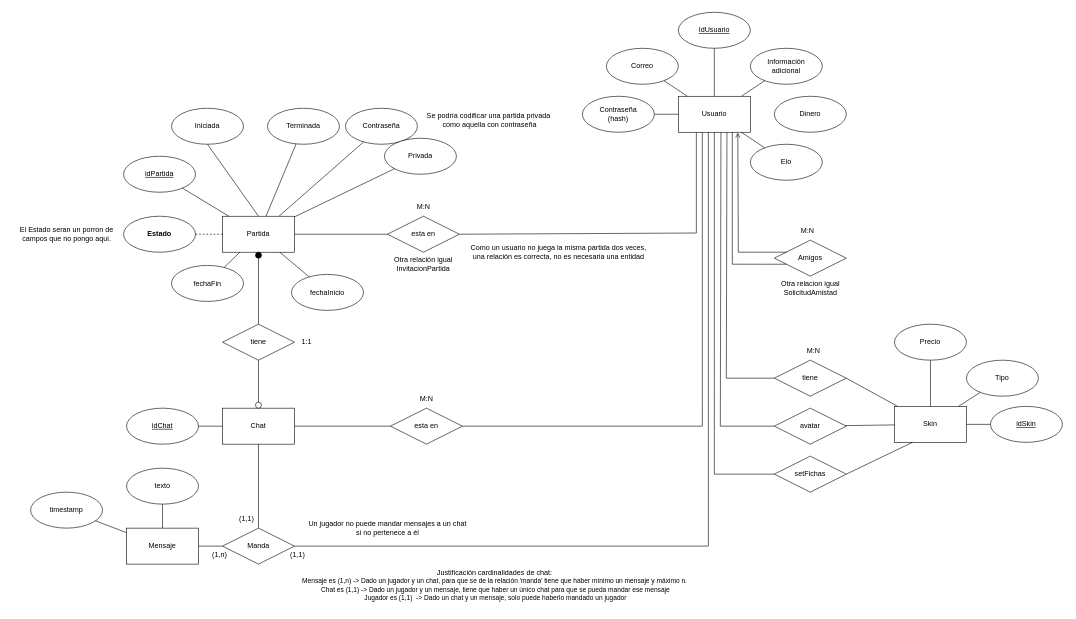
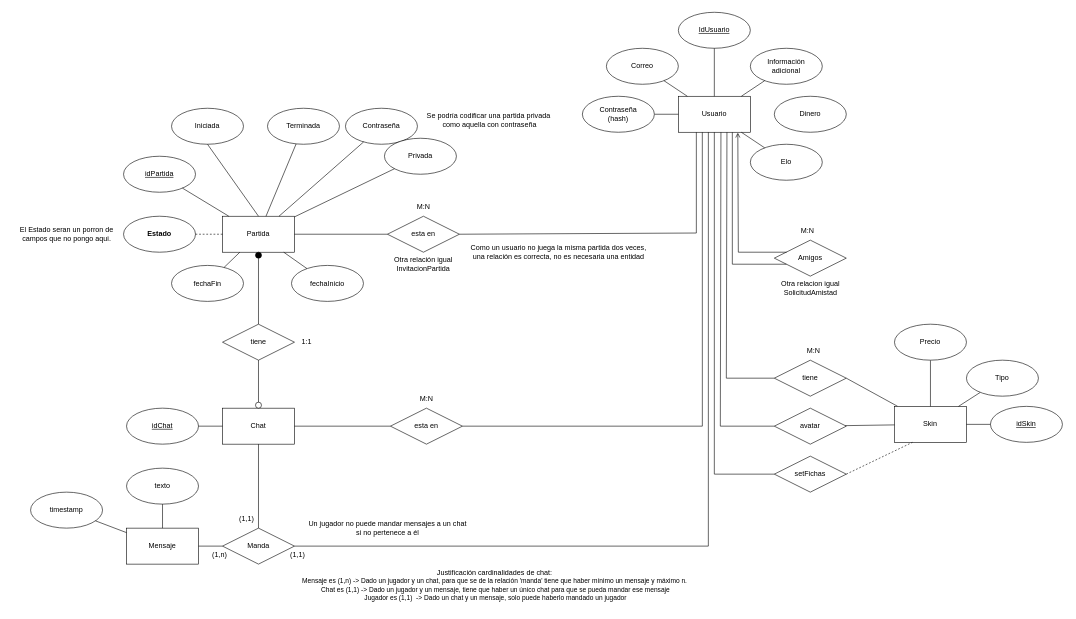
  <mxCell id="0" />
  <mxCell id="1" parent="0" />
  <mxCell id="2" value="Usuario" style="rounded=0;whiteSpace=wrap;html=1;" parent="1" vertex="1"><mxGeometry x="1130" y="160" width="120" height="60" as="geometry" /></mxCell>
  <mxCell id="3" value="" style="endArrow=none;html=1;rounded=0;entryX=0;entryY=0.5;entryDx=0;entryDy=0;exitX=1;exitY=0.5;exitDx=0;exitDy=0;" parent="1" target="2" edge="1" source="72"><mxGeometry width="50" height="50" relative="1" as="geometry"><mxPoint x="1035" y="200" as="sourcePoint" /><mxPoint x="915" y="210" as="targetPoint" /></mxGeometry></mxCell>
  <mxCell id="4" value="Correo" style="ellipse;whiteSpace=wrap;html=1;" parent="1" vertex="1"><mxGeometry x="1010" y="80" width="120" height="60" as="geometry" /></mxCell>
  <mxCell id="5" value="&lt;u&gt;IdUsuario&lt;/u&gt;" style="ellipse;whiteSpace=wrap;html=1;" parent="1" vertex="1"><mxGeometry x="1130" y="20" width="120" height="60" as="geometry" /></mxCell>
  <mxCell id="6" value="Información&lt;br&gt;adicional" style="ellipse;whiteSpace=wrap;html=1;" parent="1" vertex="1"><mxGeometry x="1250" y="80" width="120" height="60" as="geometry" /></mxCell>
  <mxCell id="7" value="" style="endArrow=none;html=1;rounded=0;" parent="1" source="2" target="6" edge="1"><mxGeometry width="50" height="50" relative="1" as="geometry"><mxPoint x="1210" y="170" as="sourcePoint" /><mxPoint x="1260" y="120" as="targetPoint" /></mxGeometry></mxCell>
  <mxCell id="8" value="" style="endArrow=none;html=1;rounded=0;entryX=0.5;entryY=1;entryDx=0;entryDy=0;exitX=0.5;exitY=0;exitDx=0;exitDy=0;" parent="1" source="2" target="5" edge="1"><mxGeometry width="50" height="50" relative="1" as="geometry"><mxPoint x="1130" y="349" as="sourcePoint" /><mxPoint x="1236" y="280" as="targetPoint" /></mxGeometry></mxCell>
  <mxCell id="9" value="" style="endArrow=none;html=1;rounded=0;" parent="1" source="2" target="4" edge="1"><mxGeometry width="50" height="50" relative="1" as="geometry"><mxPoint x="1200" y="180" as="sourcePoint" /><mxPoint x="1200" y="120" as="targetPoint" /></mxGeometry></mxCell>
  <mxCell id="10" value="Dinero" style="ellipse;whiteSpace=wrap;html=1;" parent="1" vertex="1"><mxGeometry x="1290" y="160" width="120" height="60" as="geometry" /></mxCell>
  <mxCell id="11" value="" style="endArrow=none;html=1;rounded=0;" parent="1" edge="1" target="48"><mxGeometry width="50" height="50" relative="1" as="geometry"><mxPoint x="1211" y="220" as="sourcePoint" /><mxPoint x="1331.12" y="588.86" as="targetPoint" /><Array as="points"><mxPoint x="1210" y="630" /></Array></mxGeometry></mxCell>
  <mxCell id="12" value="esta en" style="rhombus;whiteSpace=wrap;html=1;" parent="1" vertex="1"><mxGeometry x="645" y="360" width="120" height="60" as="geometry" /></mxCell>
  <mxCell id="13" value="Partida" style="rounded=0;whiteSpace=wrap;html=1;" parent="1" vertex="1"><mxGeometry x="370" y="360" width="120" height="60" as="geometry" /></mxCell>
  <mxCell id="14" value="&lt;u&gt;idPartida&lt;/u&gt;" style="ellipse;whiteSpace=wrap;html=1;" parent="1" vertex="1"><mxGeometry x="205" y="260" width="120" height="60" as="geometry" /></mxCell>
  <mxCell id="15" value="Iniciada" style="ellipse;whiteSpace=wrap;html=1;" parent="1" vertex="1"><mxGeometry x="285" y="180" width="120" height="60" as="geometry" /></mxCell>
  <mxCell id="16" value="" style="endArrow=none;html=1;rounded=0;entryX=0.5;entryY=1;entryDx=0;entryDy=0;exitX=0.5;exitY=0;exitDx=0;exitDy=0;" parent="1" source="13" target="15" edge="1"><mxGeometry width="50" height="50" relative="1" as="geometry"><mxPoint x="625" y="560" as="sourcePoint" /><mxPoint x="675" y="510" as="targetPoint" /></mxGeometry></mxCell>
  <mxCell id="17" value="" style="endArrow=none;html=1;rounded=0;" parent="1" source="13" target="14" edge="1"><mxGeometry width="50" height="50" relative="1" as="geometry"><mxPoint x="475" y="370" as="sourcePoint" /><mxPoint x="520" y="310" as="targetPoint" /></mxGeometry></mxCell>
  <mxCell id="18" value="" style="endArrow=none;html=1;rounded=0;entryX=0;entryY=0.5;entryDx=0;entryDy=0;exitX=1;exitY=0.5;exitDx=0;exitDy=0;" parent="1" source="13" target="12" edge="1"><mxGeometry width="50" height="50" relative="1" as="geometry"><mxPoint x="625" y="560" as="sourcePoint" /><mxPoint x="590" y="390" as="targetPoint" /></mxGeometry></mxCell>
- <mxCell id="19" value="fechaInicio" style="ellipse;whiteSpace=wrap;html=1;" parent="1" vertex="1"><mxGeometry x="485" y="457" width="120" height="60" as="geometry" /></mxCell>
+ <mxCell id="19" value="fechaInicio" style="ellipse;whiteSpace=wrap;html=1;" parent="1" vertex="1"><mxGeometry x="485" y="442" width="120" height="60" as="geometry" /></mxCell>
  <mxCell id="20" value="fechaFin" style="ellipse;whiteSpace=wrap;html=1;" parent="1" vertex="1"><mxGeometry x="285" y="442" width="120" height="60" as="geometry" /></mxCell>
  <mxCell id="21" value="" style="endArrow=none;html=1;rounded=0;" parent="1" source="19" target="13" edge="1"><mxGeometry width="50" height="50" relative="1" as="geometry"><mxPoint x="405" y="572" as="sourcePoint" /><mxPoint x="520" y="522" as="targetPoint" /></mxGeometry></mxCell>
  <mxCell id="22" value="" style="endArrow=none;html=1;rounded=0;" parent="1" source="13" target="20" edge="1"><mxGeometry width="50" height="50" relative="1" as="geometry"><mxPoint x="475" y="582" as="sourcePoint" /><mxPoint x="370" y="542" as="targetPoint" /></mxGeometry></mxCell>
  <mxCell id="23" value="" style="endArrow=none;html=1;rounded=0;entryX=0.25;entryY=1;entryDx=0;entryDy=0;exitX=1;exitY=0.5;exitDx=0;exitDy=0;" parent="1" source="12" edge="1" target="2"><mxGeometry width="50" height="50" relative="1" as="geometry"><mxPoint x="990" y="388" as="sourcePoint" /><mxPoint x="1145" y="230" as="targetPoint" /><Array as="points"><mxPoint x="1160" y="388" /></Array></mxGeometry></mxCell>
  <mxCell id="24" value="M:N" style="text;html=1;align=center;verticalAlign=middle;resizable=0;points=[];autosize=1;strokeColor=none;fillColor=none;" parent="1" vertex="1"><mxGeometry x="680" y="330" width="50" height="30" as="geometry" /></mxCell>
  <mxCell id="25" value="esta en" style="rhombus;whiteSpace=wrap;html=1;" parent="1" vertex="1"><mxGeometry x="650" y="680" width="120" height="60" as="geometry" /></mxCell>
  <mxCell id="26" value="Chat" style="rounded=0;whiteSpace=wrap;html=1;" parent="1" vertex="1"><mxGeometry x="370" y="680" width="120" height="60" as="geometry" /></mxCell>
  <mxCell id="27" value="" style="endArrow=none;html=1;rounded=0;exitX=1;exitY=0.5;exitDx=0;exitDy=0;entryX=0;entryY=0.5;entryDx=0;entryDy=0;" parent="1" source="26" target="25" edge="1"><mxGeometry width="50" height="50" relative="1" as="geometry"><mxPoint x="905" y="1086" as="sourcePoint" /><mxPoint x="845" y="916" as="targetPoint" /></mxGeometry></mxCell>
  <mxCell id="28" value="" style="endArrow=none;html=1;rounded=0;entryX=0.333;entryY=1;entryDx=0;entryDy=0;exitX=1;exitY=0.5;exitDx=0;exitDy=0;entryPerimeter=0;" parent="1" source="25" edge="1" target="2"><mxGeometry width="50" height="50" relative="1" as="geometry"><mxPoint x="1000" y="708" as="sourcePoint" /><mxPoint x="1170" y="230" as="targetPoint" /><Array as="points"><mxPoint x="1170" y="710" /></Array></mxGeometry></mxCell>
  <mxCell id="29" value="M:N" style="text;html=1;align=center;verticalAlign=middle;resizable=0;points=[];autosize=1;strokeColor=none;fillColor=none;" parent="1" vertex="1"><mxGeometry x="685" y="650" width="50" height="30" as="geometry" /></mxCell>
  <mxCell id="30" value="Amigos" style="rhombus;whiteSpace=wrap;html=1;" parent="1" vertex="1"><mxGeometry x="1290" y="399.88" width="120" height="60" as="geometry" /></mxCell>
  <mxCell id="31" value="" style="endArrow=none;html=1;rounded=0;exitX=0.167;exitY=0.669;exitDx=0;exitDy=0;exitPerimeter=0;" parent="1" source="30" edge="1"><mxGeometry width="50" height="50" relative="1" as="geometry"><mxPoint x="1300" y="440" as="sourcePoint" /><mxPoint x="1220" y="220" as="targetPoint" /><Array as="points"><mxPoint x="1220" y="440" /></Array></mxGeometry></mxCell>
  <mxCell id="32" value="Mensaje" style="rounded=0;whiteSpace=wrap;html=1;" parent="1" vertex="1"><mxGeometry x="210" y="880" width="120" height="60" as="geometry" /></mxCell>
  <mxCell id="33" value="texto" style="ellipse;whiteSpace=wrap;html=1;" parent="1" vertex="1"><mxGeometry x="210" y="780" width="120" height="60" as="geometry" /></mxCell>
  <mxCell id="34" value="" style="endArrow=none;html=1;rounded=0;" parent="1" edge="1" target="33" source="32"><mxGeometry width="50" height="50" relative="1" as="geometry"><mxPoint x="264.5" y="880" as="sourcePoint" /><mxPoint x="264.5" y="822" as="targetPoint" /></mxGeometry></mxCell>
  <mxCell id="35" value="Manda" style="rhombus;whiteSpace=wrap;html=1;" parent="1" vertex="1"><mxGeometry x="370" y="880" width="120" height="60" as="geometry" /></mxCell>
  <mxCell id="36" value="" style="endArrow=none;html=1;rounded=0;entryX=0.417;entryY=1;entryDx=0;entryDy=0;entryPerimeter=0;" parent="1" source="35" edge="1" target="2"><mxGeometry width="50" height="50" relative="1" as="geometry"><mxPoint x="1045" y="708" as="sourcePoint" /><mxPoint x="1180" y="230" as="targetPoint" /><Array as="points"><mxPoint x="1180" y="910" /></Array></mxGeometry></mxCell>
  <mxCell id="37" value="" style="endArrow=none;html=1;rounded=0;" parent="1" source="35" target="32" edge="1"><mxGeometry width="50" height="50" relative="1" as="geometry"><mxPoint x="915" y="888" as="sourcePoint" /><mxPoint x="965" y="838" as="targetPoint" /></mxGeometry></mxCell>
  <mxCell id="38" value="" style="endArrow=none;html=1;rounded=0;entryX=0.5;entryY=1;entryDx=0;entryDy=0;" parent="1" source="35" target="26" edge="1"><mxGeometry width="50" height="50" relative="1" as="geometry"><mxPoint x="915" y="888" as="sourcePoint" /><mxPoint x="965" y="838" as="targetPoint" /></mxGeometry></mxCell>
  <mxCell id="39" value="timestamp" style="ellipse;whiteSpace=wrap;html=1;" parent="1" vertex="1"><mxGeometry x="50" y="820" width="120" height="60" as="geometry" /></mxCell>
  <mxCell id="40" value="" style="endArrow=none;html=1;rounded=0;" parent="1" source="39" target="32" edge="1"><mxGeometry width="50" height="50" relative="1" as="geometry"><mxPoint x="645" y="630" as="sourcePoint" /><mxPoint x="690" y="682" as="targetPoint" /></mxGeometry></mxCell>
  <mxCell id="41" value="M:N" style="text;html=1;align=center;verticalAlign=middle;resizable=0;points=[];autosize=1;strokeColor=none;fillColor=none;" parent="1" vertex="1"><mxGeometry x="1320" y="369.88" width="50" height="30" as="geometry" /></mxCell>
  <mxCell id="42" value="tiene" style="rhombus;whiteSpace=wrap;html=1;" parent="1" vertex="1"><mxGeometry x="370" y="540" width="120" height="60" as="geometry" /></mxCell>
  <mxCell id="43" value="" style="endArrow=none;html=1;rounded=0;" parent="1" source="26" target="42" edge="1"><mxGeometry width="50" height="50" relative="1" as="geometry"><mxPoint x="705" y="860" as="sourcePoint" /><mxPoint x="955" y="650" as="targetPoint" /></mxGeometry></mxCell>
  <mxCell id="44" value="1:1" style="text;html=1;align=center;verticalAlign=middle;resizable=0;points=[];autosize=1;strokeColor=none;fillColor=none;" parent="1" vertex="1"><mxGeometry x="490" y="555" width="40" height="30" as="geometry" /></mxCell>
  <mxCell id="45" value="" style="ellipse;whiteSpace=wrap;html=1;aspect=fixed;" parent="1" vertex="1"><mxGeometry x="425" y="670" width="10" height="10" as="geometry" /></mxCell>
  <mxCell id="46" value="&lt;b&gt;Estado&lt;/b&gt;" style="ellipse;whiteSpace=wrap;html=1;" parent="1" vertex="1"><mxGeometry x="205" y="360" width="120" height="60" as="geometry" /></mxCell>
  <mxCell id="47" value="" style="endArrow=none;html=1;rounded=0;entryX=1;entryY=0.5;entryDx=0;entryDy=0;exitX=0;exitY=0.5;exitDx=0;exitDy=0;dashed=1;" parent="1" source="13" target="46" edge="1"><mxGeometry width="50" height="50" relative="1" as="geometry"><mxPoint x="415" y="430" as="sourcePoint" /><mxPoint x="370" y="482" as="targetPoint" /></mxGeometry></mxCell>
  <mxCell id="48" value="tiene" style="rhombus;whiteSpace=wrap;html=1;" parent="1" vertex="1"><mxGeometry x="1290" y="600" width="120" height="60" as="geometry" /></mxCell>
  <mxCell id="49" value="" style="endArrow=none;html=1;rounded=0;entryX=1;entryY=0.5;entryDx=0;entryDy=0;" parent="1" target="48" edge="1" source="50"><mxGeometry width="50" height="50" relative="1" as="geometry"><mxPoint x="1490.32" y="630" as="sourcePoint" /><mxPoint x="1370.32" y="470" as="targetPoint" /></mxGeometry></mxCell>
  <mxCell id="50" value="Skin" style="rounded=0;whiteSpace=wrap;html=1;" parent="1" vertex="1"><mxGeometry x="1490.32" y="677" width="120" height="60" as="geometry" /></mxCell>
  <mxCell id="51" value="" style="endArrow=none;html=1;rounded=0;" parent="1" source="50" edge="1" target="53"><mxGeometry width="50" height="50" relative="1" as="geometry"><mxPoint x="1500.32" y="727" as="sourcePoint" /><mxPoint x="1460.32" y="637" as="targetPoint" /></mxGeometry></mxCell>
  <mxCell id="52" value="" style="endArrow=none;html=1;rounded=0;" parent="1" source="50" edge="1" target="54"><mxGeometry width="50" height="50" relative="1" as="geometry"><mxPoint x="1580.32" y="697" as="sourcePoint" /><mxPoint x="1640.32" y="637" as="targetPoint" /></mxGeometry></mxCell>
  <mxCell id="53" value="Precio" style="ellipse;whiteSpace=wrap;html=1;" parent="1" vertex="1"><mxGeometry x="1490.32" y="540" width="120" height="60" as="geometry" /></mxCell>
  <mxCell id="54" value="Tipo" style="ellipse;whiteSpace=wrap;html=1;" parent="1" vertex="1"><mxGeometry x="1610.32" y="600" width="120" height="60" as="geometry" /></mxCell>
  <mxCell id="55" value="&lt;u&gt;idSkin&lt;/u&gt;" style="ellipse;whiteSpace=wrap;html=1;" parent="1" vertex="1"><mxGeometry x="1650.32" y="677" width="120" height="60" as="geometry" /></mxCell>
  <mxCell id="56" value="" style="endArrow=none;html=1;rounded=0;" parent="1" source="55" target="50" edge="1"><mxGeometry width="50" height="50" relative="1" as="geometry"><mxPoint x="900.32" y="607" as="sourcePoint" /><mxPoint x="950.32" y="557" as="targetPoint" /></mxGeometry></mxCell>
  <mxCell id="57" value="M:N" style="text;html=1;align=center;verticalAlign=middle;resizable=0;points=[];autosize=1;strokeColor=none;fillColor=none;" parent="1" vertex="1"><mxGeometry x="1330" y="570" width="50" height="30" as="geometry" /></mxCell>
  <mxCell id="58" value="Elo" style="ellipse;whiteSpace=wrap;html=1;" parent="1" vertex="1"><mxGeometry x="1250" y="240" width="120" height="60" as="geometry" /></mxCell>
  <mxCell id="59" value="" style="endArrow=none;html=1;rounded=0;" parent="1" source="2" target="58" edge="1"><mxGeometry width="50" height="50" relative="1" as="geometry"><mxPoint x="1248" y="239" as="sourcePoint" /><mxPoint x="1310" y="360" as="targetPoint" /></mxGeometry></mxCell>
  <mxCell id="60" value="Terminada" style="ellipse;whiteSpace=wrap;html=1;" parent="1" vertex="1"><mxGeometry x="445" y="180" width="120" height="60" as="geometry" /></mxCell>
  <mxCell id="61" value="" style="endArrow=none;html=1;rounded=0;" parent="1" source="13" target="60" edge="1"><mxGeometry width="50" height="50" relative="1" as="geometry"><mxPoint x="445" y="370" as="sourcePoint" /><mxPoint x="445" y="310" as="targetPoint" /></mxGeometry></mxCell>
  <mxCell id="62" value="&lt;div style=&quot;&quot;&gt;Otra relación igual InvitacionPartida&lt;/div&gt;" style="text;html=1;strokeColor=none;fillColor=none;align=center;verticalAlign=middle;whiteSpace=wrap;rounded=0;" parent="1" vertex="1"><mxGeometry x="615" y="400" width="180" height="80" as="geometry" /></mxCell>
  <mxCell id="63" value="" style="endArrow=none;html=1;rounded=0;exitX=0.75;exitY=1;exitDx=0;exitDy=0;" parent="1" edge="1" target="65"><mxGeometry width="50" height="50" relative="1" as="geometry"><mxPoint x="1201" y="220" as="sourcePoint" /><mxPoint x="1310.68" y="669" as="targetPoint" /><Array as="points"><mxPoint x="1200" y="710" /></Array></mxGeometry></mxCell>
  <mxCell id="64" value="" style="endArrow=none;html=1;rounded=0;" parent="1" edge="1" target="66"><mxGeometry width="50" height="50" relative="1" as="geometry"><mxPoint x="1190" y="220" as="sourcePoint" /><mxPoint x="1310.68" y="770" as="targetPoint" /><Array as="points"><mxPoint x="1190" y="790" /></Array></mxGeometry></mxCell>
  <mxCell id="65" value="avatar" style="rhombus;whiteSpace=wrap;html=1;" parent="1" vertex="1"><mxGeometry x="1290" y="680" width="120" height="60" as="geometry" /></mxCell>
  <mxCell id="66" value="setFichas" style="rhombus;whiteSpace=wrap;html=1;" parent="1" vertex="1"><mxGeometry x="1290" y="760" width="120" height="60" as="geometry" /></mxCell>
- <mxCell id="67" value="" style="endArrow=none;html=1;rounded=0;entryX=0.25;entryY=1;entryDx=0;entryDy=0;exitX=1;exitY=0.5;exitDx=0;exitDy=0;" parent="1" source="66" target="50" edge="1"><mxGeometry width="50" height="50" relative="1" as="geometry"><mxPoint x="1280.32" y="590" as="sourcePoint" /><mxPoint x="1330.32" y="540" as="targetPoint" /></mxGeometry></mxCell>
+ <mxCell id="67" value="" style="endArrow=none;html=1;rounded=0;entryX=0.25;entryY=1;entryDx=0;entryDy=0;exitX=1;exitY=0.5;exitDx=0;exitDy=0;dashed=1;" parent="1" source="66" target="50" edge="1"><mxGeometry width="50" height="50" relative="1" as="geometry"><mxPoint x="1280.32" y="590" as="sourcePoint" /><mxPoint x="1330.32" y="540" as="targetPoint" /></mxGeometry></mxCell>
  <mxCell id="68" value="" style="endArrow=none;html=1;rounded=0;" parent="1" source="65" target="50" edge="1"><mxGeometry width="50" height="50" relative="1" as="geometry"><mxPoint x="1390.32" y="790" as="sourcePoint" /><mxPoint x="1490.32" y="640" as="targetPoint" /></mxGeometry></mxCell>
  <mxCell id="69" value="Otra relacion igual&lt;br&gt;SolicitudAmistad" style="text;html=1;align=center;verticalAlign=middle;resizable=0;points=[];autosize=1;strokeColor=none;fillColor=none;" parent="1" vertex="1"><mxGeometry x="1290" y="459.88" width="120" height="40" as="geometry" /></mxCell>
  <mxCell id="70" value="El Estado seran un porron de &lt;br&gt;campos que no pongo aqui." style="text;html=1;align=center;verticalAlign=middle;resizable=0;points=[];autosize=1;strokeColor=none;fillColor=none;" parent="1" vertex="1"><mxGeometry x="20" y="370" width="180" height="40" as="geometry" /></mxCell>
  <mxCell id="71" value="" style="endArrow=none;html=1;rounded=0;entryX=0;entryY=0.5;entryDx=0;entryDy=0;exitX=1;exitY=0.5;exitDx=0;exitDy=0;" edge="1" parent="1" target="72"><mxGeometry width="50" height="50" relative="1" as="geometry"><mxPoint x="1035" y="200" as="sourcePoint" /><mxPoint x="1130" y="200" as="targetPoint" /></mxGeometry></mxCell>
  <mxCell id="72" value="Contraseña&lt;br&gt;(hash)" style="ellipse;whiteSpace=wrap;html=1;" parent="1" vertex="1"><mxGeometry x="970" y="160" width="120" height="60" as="geometry" /></mxCell>
  <mxCell id="73" value="" style="endArrow=none;html=1;rounded=0;" edge="1" parent="1" source="89" target="13"><mxGeometry width="50" height="50" relative="1" as="geometry"><mxPoint x="585" y="560" as="sourcePoint" /><mxPoint x="635" y="510" as="targetPoint" /></mxGeometry></mxCell>
  <mxCell id="74" value="Contraseña" style="ellipse;whiteSpace=wrap;html=1;" vertex="1" parent="1"><mxGeometry x="575" y="180" width="120" height="60" as="geometry" /></mxCell>
  <mxCell id="75" value="Privada" style="ellipse;whiteSpace=wrap;html=1;" vertex="1" parent="1"><mxGeometry x="640" y="230" width="120" height="60" as="geometry" /></mxCell>
  <mxCell id="76" value="Se podría codificar una partida privada&amp;nbsp;&lt;br&gt;como aquella con contraseña" style="text;html=1;align=center;verticalAlign=middle;resizable=0;points=[];autosize=1;strokeColor=none;fillColor=none;" vertex="1" parent="1"><mxGeometry x="700" y="180" width="230" height="40" as="geometry" /></mxCell>
  <mxCell id="77" value="" style="endArrow=none;html=1;rounded=0;" edge="1" parent="1" source="13" target="74"><mxGeometry width="50" height="50" relative="1" as="geometry"><mxPoint x="535" y="380" as="sourcePoint" /><mxPoint x="585" y="330" as="targetPoint" /></mxGeometry></mxCell>
  <mxCell id="78" value="" style="endArrow=none;html=1;rounded=0;" edge="1" parent="1" source="13" target="75"><mxGeometry width="50" height="50" relative="1" as="geometry"><mxPoint x="535" y="380" as="sourcePoint" /><mxPoint x="585" y="330" as="targetPoint" /></mxGeometry></mxCell>
  <mxCell id="79" value="&lt;u&gt;idChat&lt;/u&gt;" style="ellipse;whiteSpace=wrap;html=1;" vertex="1" parent="1"><mxGeometry x="210" y="680" width="120" height="60" as="geometry" /></mxCell>
  <mxCell id="80" value="" style="endArrow=none;html=1;rounded=0;" edge="1" parent="1" source="26" target="79"><mxGeometry width="50" height="50" relative="1" as="geometry"><mxPoint x="280" y="890" as="sourcePoint" /><mxPoint x="280" y="850" as="targetPoint" /></mxGeometry></mxCell>
  <mxCell id="81" value="Como un usuario no juega la misma partida dos veces,&lt;br&gt;una relación es correcta, no es necesaria una entidad" style="text;html=1;align=center;verticalAlign=middle;resizable=0;points=[];autosize=1;strokeColor=none;fillColor=none;" vertex="1" parent="1"><mxGeometry x="770" y="400" width="320" height="40" as="geometry" /></mxCell>
  <mxCell id="82" value="" style="endArrow=open;html=1;rounded=0;exitX=0.171;exitY=0.335;exitDx=0;exitDy=0;exitPerimeter=0;entryX=0.826;entryY=1.013;entryDx=0;entryDy=0;entryPerimeter=0;" edge="1" parent="1" source="30" target="2"><mxGeometry width="50" height="50" relative="1" as="geometry"><mxPoint x="1323" y="454.76" as="sourcePoint" /><mxPoint x="1230" y="221" as="targetPoint" /><Array as="points"><mxPoint x="1230" y="420" /></Array></mxGeometry></mxCell>
  <mxCell id="83" value="Un jugador no puede mandar mensajes a un chat&lt;br&gt;si no pertenece a él" style="text;html=1;align=center;verticalAlign=middle;resizable=0;points=[];autosize=1;strokeColor=none;fillColor=none;" vertex="1" parent="1"><mxGeometry x="500" y="860" width="290" height="40" as="geometry" /></mxCell>
  <mxCell id="84" value="Justificación cardinalidades de chat:&amp;nbsp;&lt;br style=&quot;border-color: var(--border-color); font-size: 11px;&quot;&gt;&lt;span style=&quot;font-size: 11px; background-color: rgb(255, 255, 255);&quot;&gt;Mensaje es (1,n) -&amp;gt; Dado un jugador y un chat, para que se de la relación 'manda' tiene que haber mínimo un mensaje y máximo n.&amp;nbsp;&lt;/span&gt;&lt;br style=&quot;border-color: var(--border-color); font-size: 11px;&quot;&gt;&lt;span style=&quot;font-size: 11px; background-color: rgb(255, 255, 255);&quot;&gt;Chat es (1,1) -&amp;gt; Dado un jugador y un mensaje, tiene que haber un único chat para que se pueda mandar ese mensaje&lt;/span&gt;&lt;br style=&quot;border-color: var(--border-color); font-size: 11px;&quot;&gt;&lt;span style=&quot;font-size: 11px; background-color: rgb(255, 255, 255);&quot;&gt;Jugador es (1,1)&amp;nbsp; -&amp;gt; Dado un chat y un mensaje, solo puede haberlo mandado un jugador&lt;/span&gt;" style="text;html=1;align=center;verticalAlign=middle;resizable=0;points=[];autosize=1;strokeColor=none;fillColor=none;" vertex="1" parent="1"><mxGeometry x="490" y="940" width="670" height="70" as="geometry" /></mxCell>
  <mxCell id="85" value="(1,1)" style="text;html=1;align=center;verticalAlign=middle;resizable=0;points=[];autosize=1;strokeColor=none;fillColor=none;" vertex="1" parent="1"><mxGeometry x="470" y="910" width="50" height="30" as="geometry" /></mxCell>
  <mxCell id="86" value="(1,n)" style="text;html=1;align=center;verticalAlign=middle;resizable=0;points=[];autosize=1;strokeColor=none;fillColor=none;" vertex="1" parent="1"><mxGeometry x="340" y="910" width="50" height="30" as="geometry" /></mxCell>
  <mxCell id="87" value="(1,1)" style="text;html=1;align=center;verticalAlign=middle;resizable=0;points=[];autosize=1;strokeColor=none;fillColor=none;" vertex="1" parent="1"><mxGeometry x="385" y="850" width="50" height="30" as="geometry" /></mxCell>
  <mxCell id="88" value="" style="endArrow=none;html=1;rounded=0;" edge="1" parent="1" source="42" target="89"><mxGeometry width="50" height="50" relative="1" as="geometry"><mxPoint x="430" y="540" as="sourcePoint" /><mxPoint x="430" y="420" as="targetPoint" /></mxGeometry></mxCell>
  <mxCell id="89" value="" style="ellipse;whiteSpace=wrap;html=1;aspect=fixed;fillColor=#000000;" parent="1" vertex="1"><mxGeometry x="425" y="420" width="10" height="10" as="geometry" /></mxCell>
